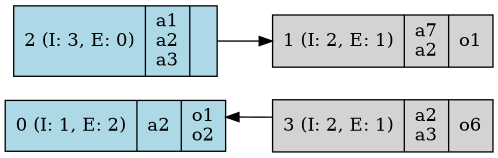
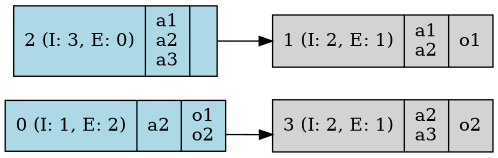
  digraph {
    rankdir=LR
    node [shape=record style=filled]
    n1 [fillcolor=lightblue label="{0 (I: 1, E: 2)|a2\n|o1\no2\n}"]
-   n2 [label="{1 (I: 2, E: 1)|a7\na2\n|o1\n}"]
+   n2 [label="{1 (I: 2, E: 1)|a1\na2\n|o1\n}"]
    n3 [fillcolor=lightblue label="{2 (I: 3, E: 0)|a1\na2\na3\n|}"]
-   n4 [label="{3 (I: 2, E: 1)|a2\na3\n|o6\n}"]
+   n4 [label="{3 (I: 2, E: 1)|a2\na3\n|o2\n}"]
    n3 -> n2
-   n4 -> n1
+   n1 -> n4
  }
